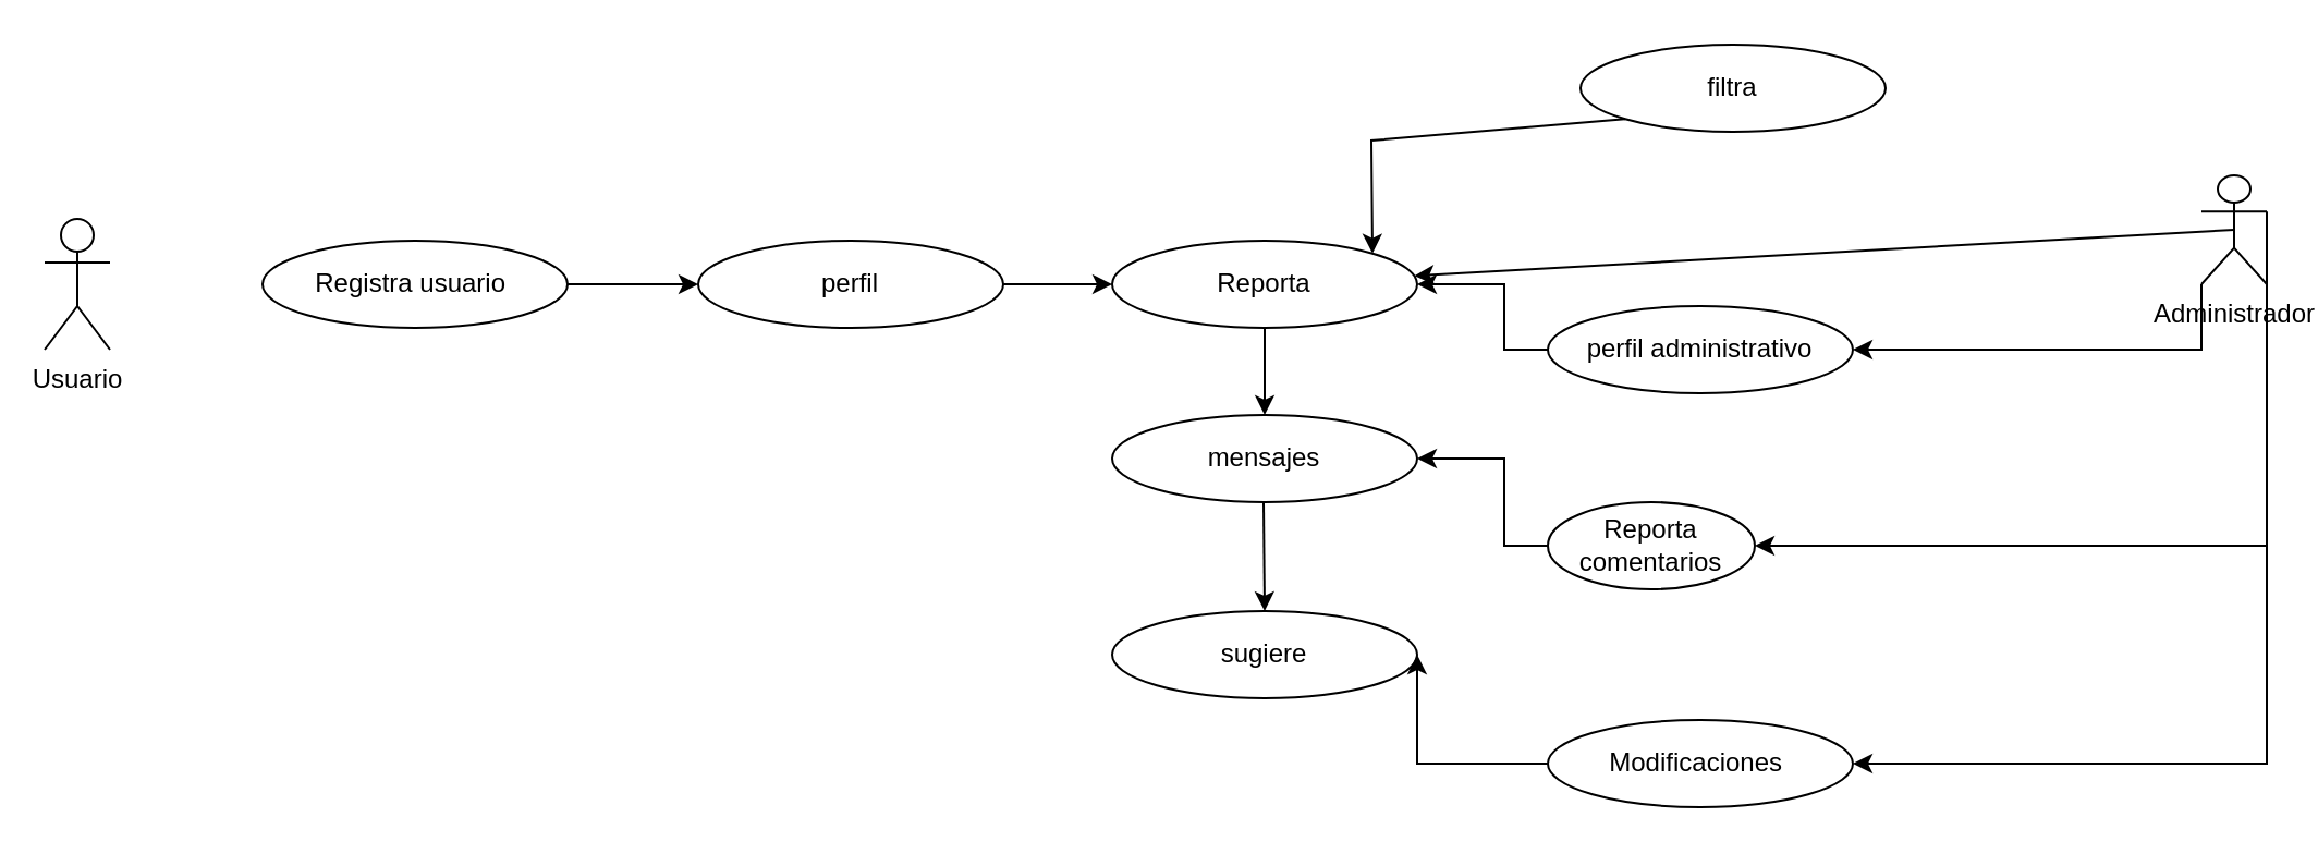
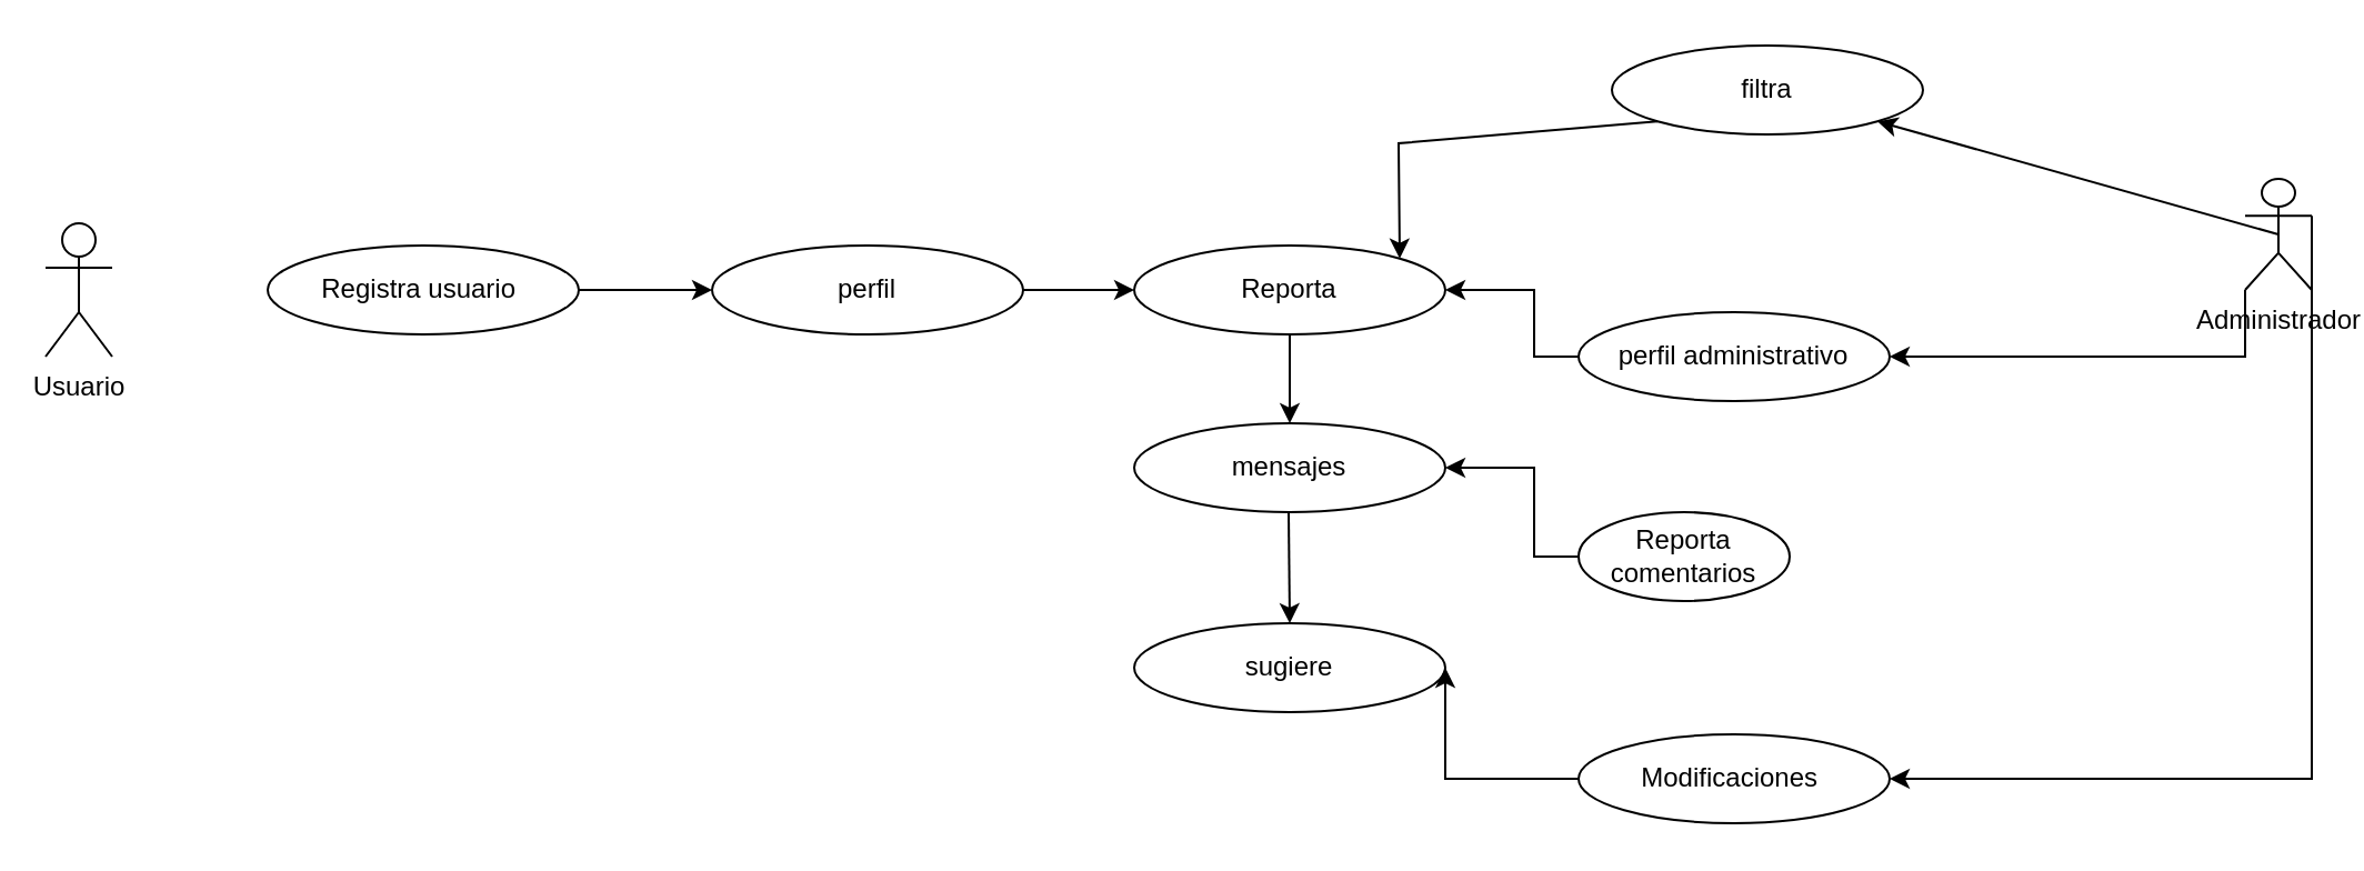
  <mxCell id="0" />
  <mxCell id="1" parent="0" />
  <mxCell id="2" value="Usuario" style="shape=umlActor;verticalLabelPosition=bottom;verticalAlign=top;html=1;outlineConnect=0;" vertex="1" parent="1"><mxGeometry x="20" y="100" width="30" height="60" as="geometry" /></mxCell>
  <mxCell id="3" value="Registra usuario&amp;nbsp;" style="ellipse;whiteSpace=wrap;html=1;" vertex="1" parent="1"><mxGeometry x="120" y="110" width="140" height="40" as="geometry" /></mxCell>
  <mxCell id="4" value="" style="endArrow=classic;html=1;rounded=0;" edge="1" parent="1"><mxGeometry width="50" height="50" relative="1" as="geometry"><mxPoint x="260" y="130" as="sourcePoint" /><mxPoint x="320" y="130" as="targetPoint" /></mxGeometry></mxCell>
  <mxCell id="5" value="perfil&lt;span style=&quot;color: rgba(0, 0, 0, 0); font-family: monospace; font-size: 0px; text-align: start; text-wrap: nowrap;&quot;&gt;%3CmxGraphModel%3E%3Croot%3E%3CmxCell%20id%3D%220%22%2F%3E%3CmxCell%20id%3D%221%22%20parent%3D%220%22%2F%3E%3CmxCell%20id%3D%222%22%20value%3D%22Registra%20usuario%26amp%3Bnbsp%3B%22%20style%3D%22ellipse%3BwhiteSpace%3Dwrap%3Bhtml%3D1%3B%22%20vertex%3D%221%22%20parent%3D%221%22%3E%3CmxGeometry%20x%3D%22170%22%20y%3D%2290%22%20width%3D%22140%22%20height%3D%2240%22%20as%3D%22geometry%22%2F%3E%3C%2FmxCell%3E%3C%2Froot%3E%3C%2FmxGraphModel%3E&lt;/span&gt;" style="ellipse;whiteSpace=wrap;html=1;" vertex="1" parent="1"><mxGeometry x="320" y="110" width="140" height="40" as="geometry" /></mxCell>
  <mxCell id="6" value="Reporta" style="ellipse;whiteSpace=wrap;html=1;" vertex="1" parent="1"><mxGeometry x="510" y="110" width="140" height="40" as="geometry" /></mxCell>
  <mxCell id="7" value="" style="endArrow=classic;html=1;rounded=0;" edge="1" parent="1"><mxGeometry width="50" height="50" relative="1" as="geometry"><mxPoint x="460" y="130" as="sourcePoint" /><mxPoint x="510" y="130" as="targetPoint" /></mxGeometry></mxCell>
  <mxCell id="8" value="" style="endArrow=classic;html=1;rounded=0;" edge="1" parent="1" source="6"><mxGeometry width="50" height="50" relative="1" as="geometry"><mxPoint x="590" y="270" as="sourcePoint" /><mxPoint x="580" y="190" as="targetPoint" /></mxGeometry></mxCell>
  <mxCell id="9" value="mensajes" style="ellipse;whiteSpace=wrap;html=1;" vertex="1" parent="1"><mxGeometry x="510" y="190" width="140" height="40" as="geometry" /></mxCell>
  <mxCell id="10" value="" style="endArrow=classic;html=1;rounded=0;" edge="1" parent="1" target="11"><mxGeometry width="50" height="50" relative="1" as="geometry"><mxPoint x="579.5" y="230" as="sourcePoint" /><mxPoint x="579.5" y="280" as="targetPoint" /></mxGeometry></mxCell>
  <mxCell id="11" value="sugiere" style="ellipse;whiteSpace=wrap;html=1;" vertex="1" parent="1"><mxGeometry x="510" y="280" width="140" height="40" as="geometry" /></mxCell>
  <mxCell id="12" value="" style="endArrow=classic;html=1;rounded=0;exitX=0;exitY=0.5;exitDx=0;exitDy=0;entryX=1;entryY=0.5;entryDx=0;entryDy=0;" edge="1" parent="1" source="13" target="11"><mxGeometry width="50" height="50" relative="1" as="geometry"><mxPoint x="650" y="350" as="sourcePoint" /><mxPoint x="660" y="290" as="targetPoint" /><Array as="points"><mxPoint x="710" y="350" /><mxPoint x="650" y="350" /></Array></mxGeometry></mxCell>
  <mxCell id="13" value="Modificaciones&amp;nbsp;" style="ellipse;whiteSpace=wrap;html=1;" vertex="1" parent="1"><mxGeometry x="710" y="330" width="140" height="40" as="geometry" /></mxCell>
  <mxCell id="14" value="Reporta comentarios" style="ellipse;whiteSpace=wrap;html=1;" vertex="1" parent="1"><mxGeometry x="710" y="230" width="95" height="40" as="geometry" /></mxCell>
  <mxCell id="15" value="" style="endArrow=classic;html=1;rounded=0;exitX=0;exitY=0.5;exitDx=0;exitDy=0;entryX=1;entryY=0.5;entryDx=0;entryDy=0;" edge="1" parent="1" source="14" target="9"><mxGeometry width="50" height="50" relative="1" as="geometry"><mxPoint x="690" y="240" as="sourcePoint" /><mxPoint x="660" y="210" as="targetPoint" /><Array as="points"><mxPoint x="690" y="250" /><mxPoint x="690" y="210" /></Array></mxGeometry></mxCell>
  <mxCell id="16" value="perfil administrativo&lt;span style=&quot;color: rgba(0, 0, 0, 0); font-family: monospace; font-size: 0px; text-align: start; text-wrap: nowrap;&quot;&gt;%3CmxGraphModel%3E%3Croot%3E%3CmxCell%20id%3D%220%22%2F%3E%3CmxCell%20id%3D%221%22%20parent%3D%220%22%2F%3E%3CmxCell%20id%3D%222%22%20value%3D%22Registra%20usuario%26amp%3Bnbsp%3B%22%20style%3D%22ellipse%3BwhiteSpace%3Dwrap%3Bhtml%3D1%3B%22%20vertex%3D%221%22%20parent%3D%221%22%3E%3CmxGeometry%20x%3D%22170%22%20y%3D%2290%22%20width%3D%22140%22%20height%3D%2240%22%20as%3D%22geometry%22%2F%3E%3C%2FmxCell%3E%3C%2Froot%3E%3C%2FmxGraphModel%3E&lt;/span&gt;" style="ellipse;whiteSpace=wrap;html=1;" vertex="1" parent="1"><mxGeometry x="710" y="140" width="140" height="40" as="geometry" /></mxCell>
  <mxCell id="17" value="" style="endArrow=classic;html=1;rounded=0;exitX=0;exitY=0.5;exitDx=0;exitDy=0;entryX=1;entryY=0.5;entryDx=0;entryDy=0;" edge="1" parent="1" source="16" target="6"><mxGeometry width="50" height="50" relative="1" as="geometry"><mxPoint x="640" y="180" as="sourcePoint" /><mxPoint x="690" y="130" as="targetPoint" /><Array as="points"><mxPoint x="690" y="160" /><mxPoint x="690" y="130" /></Array></mxGeometry></mxCell>
  <mxCell id="18" value="filtra" style="ellipse;whiteSpace=wrap;html=1;" vertex="1" parent="1"><mxGeometry x="725" y="20" width="140" height="40" as="geometry" /></mxCell>
  <mxCell id="19" value="" style="endArrow=classic;html=1;rounded=0;entryX=1;entryY=0;entryDx=0;entryDy=0;exitX=0;exitY=1;exitDx=0;exitDy=0;" edge="1" parent="1" source="18" target="6"><mxGeometry width="50" height="50" relative="1" as="geometry"><mxPoint x="720" y="60" as="sourcePoint" /><mxPoint x="620" y="110" as="targetPoint" /><Array as="points"><mxPoint x="629" y="64" /></Array></mxGeometry></mxCell>
  <mxCell id="20" value="Administrador" style="shape=umlActor;verticalLabelPosition=bottom;verticalAlign=top;html=1;outlineConnect=0;" vertex="1" parent="1"><mxGeometry x="1010" y="80" width="30" height="50" as="geometry" /></mxCell>
- <mxCell id="21" value="" style="endArrow=classic;html=1;rounded=0;exitX=0.5;exitY=0.5;exitDx=0;exitDy=0;exitPerimeter=0;" edge="1" parent="1" source="20" target="6"><mxGeometry width="50" height="50" relative="1" as="geometry"><mxPoint x="890" y="110" as="sourcePoint" /><mxPoint x="940" y="60" as="targetPoint" /></mxGeometry></mxCell>
+ <mxCell id="21" value="" style="endArrow=classic;html=1;rounded=0;exitX=0.5;exitY=0.5;exitDx=0;exitDy=0;exitPerimeter=0;entryX=1;entryY=1;entryDx=0;entryDy=0;" edge="1" parent="1" source="20" target="18"><mxGeometry width="50" height="50" relative="1" as="geometry"><mxPoint x="890" y="110" as="sourcePoint" /><mxPoint x="940" y="60" as="targetPoint" /></mxGeometry></mxCell>
  <mxCell id="22" value="" style="endArrow=classic;html=1;rounded=0;entryX=1;entryY=0.5;entryDx=0;entryDy=0;exitX=0;exitY=1;exitDx=0;exitDy=0;exitPerimeter=0;" edge="1" parent="1" source="20" target="16"><mxGeometry width="50" height="50" relative="1" as="geometry"><mxPoint x="880" y="200" as="sourcePoint" /><mxPoint x="930" y="150" as="targetPoint" /><Array as="points"><mxPoint x="1010" y="160" /></Array></mxGeometry></mxCell>
- <mxCell id="23" value="" style="endArrow=classic;html=1;rounded=0;entryX=1;entryY=0.5;entryDx=0;entryDy=0;exitX=1;exitY=1;exitDx=0;exitDy=0;exitPerimeter=0;" edge="1" parent="1" source="20" target="14"><mxGeometry width="50" height="50" relative="1" as="geometry"><mxPoint x="1070" y="180" as="sourcePoint" /><mxPoint x="840" y="220" as="targetPoint" /><Array as="points"><mxPoint x="1040" y="250" /></Array></mxGeometry></mxCell>
  <mxCell id="24" value="" style="endArrow=classic;html=1;rounded=0;entryX=1;entryY=0.5;entryDx=0;entryDy=0;exitX=1;exitY=0.333;exitDx=0;exitDy=0;exitPerimeter=0;" edge="1" parent="1" source="20" target="13"><mxGeometry width="50" height="50" relative="1" as="geometry"><mxPoint x="1060" y="90" as="sourcePoint" /><mxPoint x="1070" y="325" as="targetPoint" /><Array as="points"><mxPoint x="1040" y="350" /></Array></mxGeometry></mxCell>
